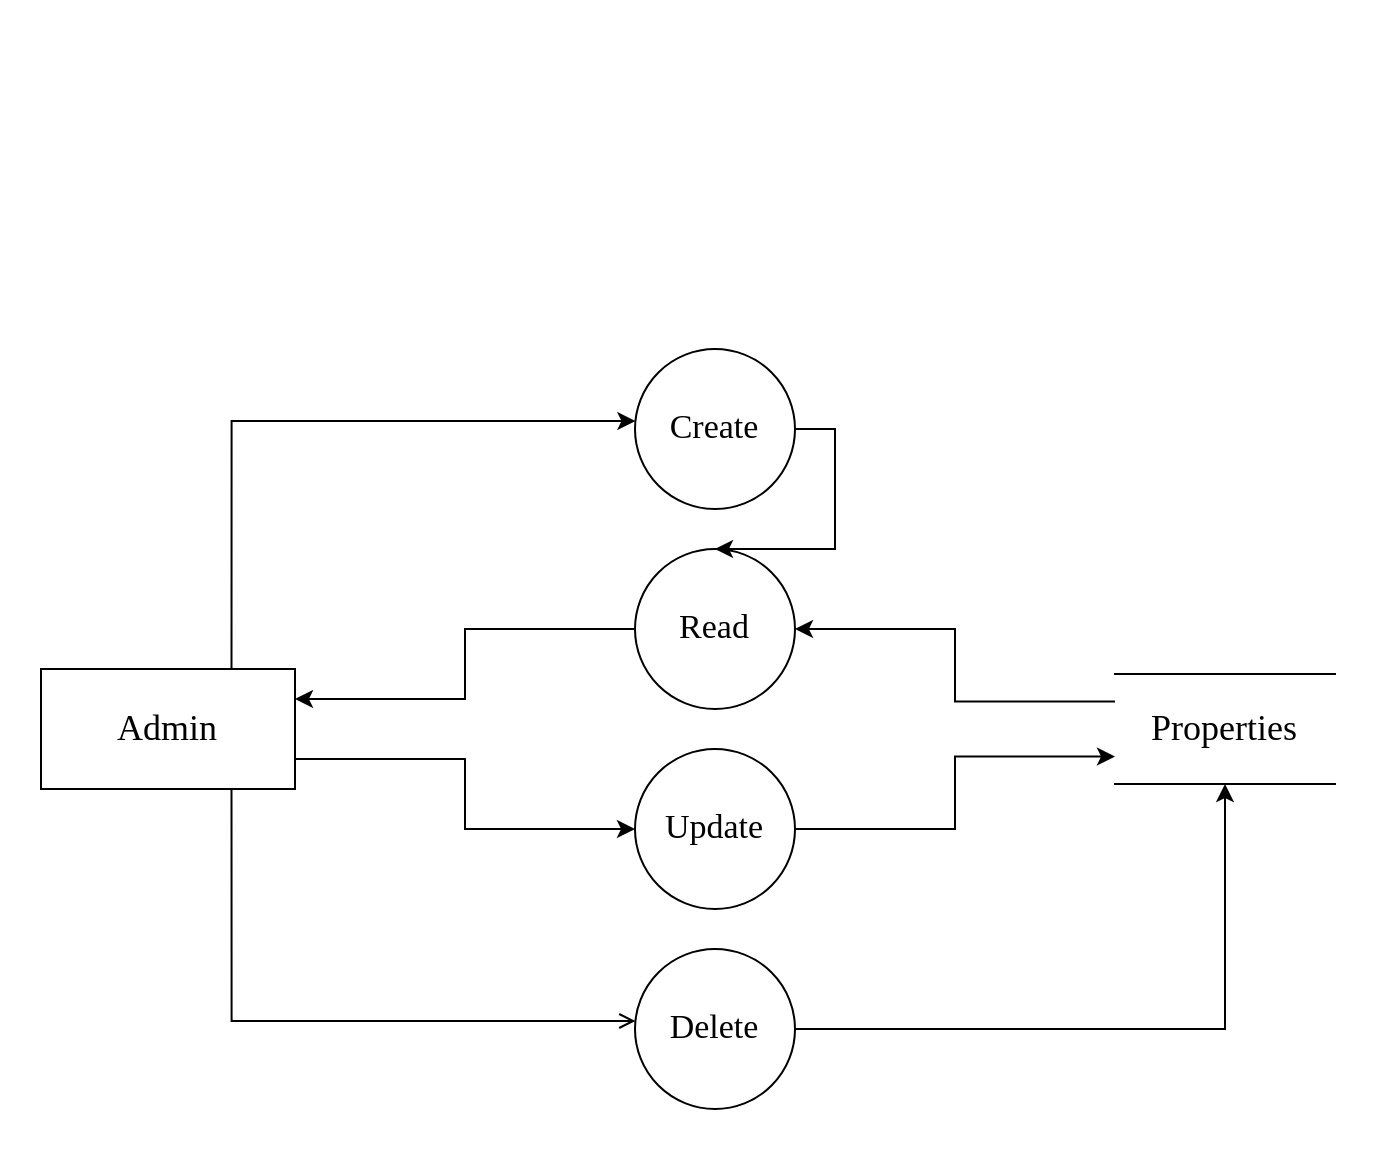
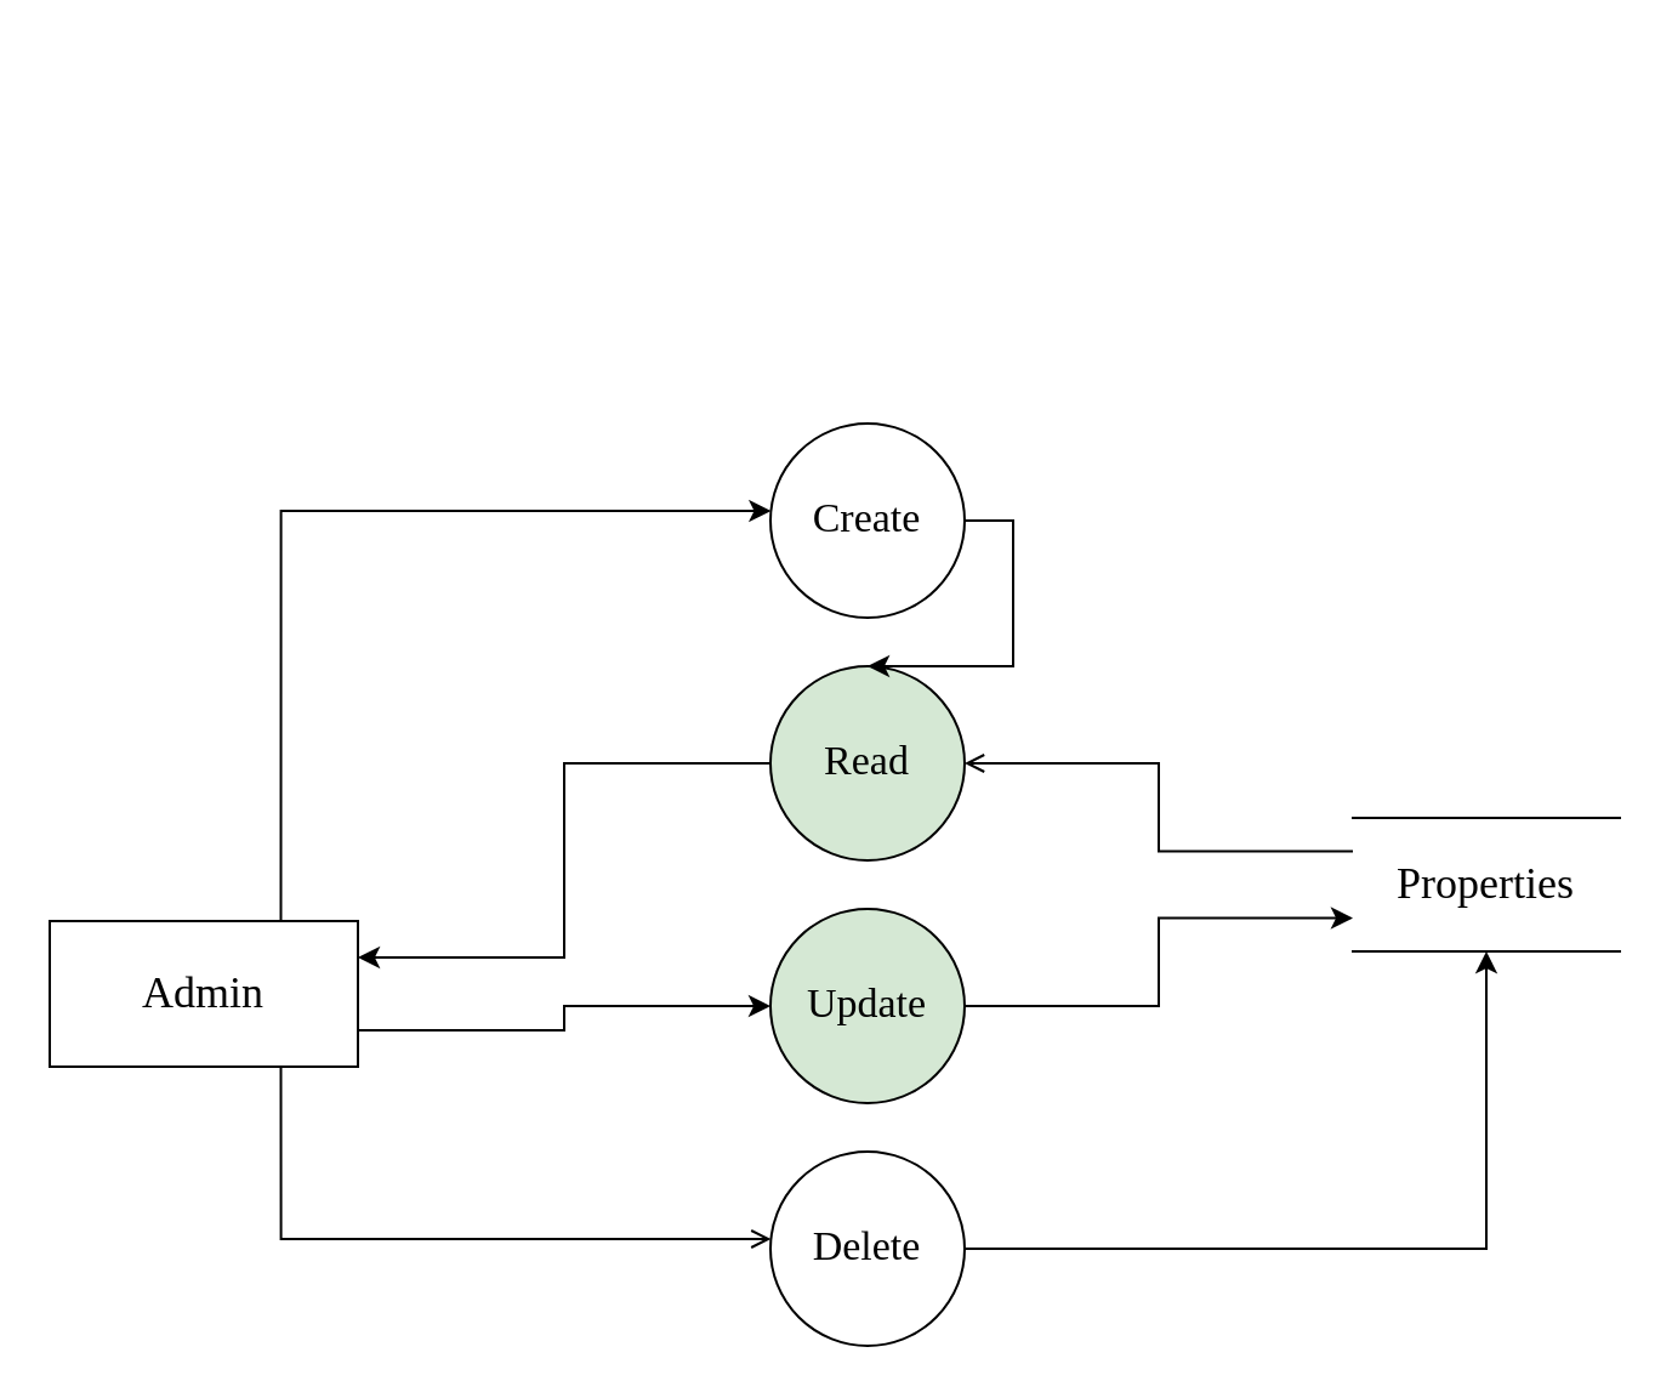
  <mxCell id="0" />
  <mxCell id="1" parent="0" />
  <mxCell id="2" value="" style="edgeStyle=orthogonalEdgeStyle;rounded=0;orthogonalLoop=1;jettySize=auto;html=1;fontFamily=Times New Roman;fontSize=16;entryX=0.25;entryY=1;entryDx=0;entryDy=0;exitX=1;exitY=0;exitDx=0;exitDy=0;" parent="1" edge="1"><mxGeometry relative="1" as="geometry"><mxPoint x="560" y="20" as="targetPoint" /></mxGeometry></mxCell>
  <mxCell id="3" style="edgeStyle=orthogonalEdgeStyle;rounded=0;orthogonalLoop=1;jettySize=auto;html=1;exitX=0.75;exitY=1;exitDx=0;exitDy=0;entryX=1;entryY=1;entryDx=0;entryDy=0;fontFamily=Times New Roman;fontSize=16;" parent="1" edge="1"><mxGeometry relative="1" as="geometry"><Array as="points"><mxPoint x="620" y="167" /></Array><mxPoint x="620" y="20" as="sourcePoint" /></mxGeometry></mxCell>
  <mxCell id="4" style="edgeStyle=orthogonalEdgeStyle;rounded=0;orthogonalLoop=1;jettySize=auto;html=1;exitX=0.75;exitY=0;exitDx=0;exitDy=0;endArrow=classic;endFill=1;fontFamily=Times New Roman;" parent="1" source="7" target="13" edge="1"><mxGeometry relative="1" as="geometry"><Array as="points"><mxPoint x="115" y="210" /></Array></mxGeometry></mxCell>
  <mxCell id="5" style="edgeStyle=orthogonalEdgeStyle;rounded=0;orthogonalLoop=1;jettySize=auto;html=1;exitX=1;exitY=0.75;exitDx=0;exitDy=0;endArrow=classic;endFill=1;fontFamily=Times New Roman;" parent="1" source="7" target="15" edge="1"><mxGeometry relative="1" as="geometry" /></mxCell>
  <mxCell id="6" style="edgeStyle=orthogonalEdgeStyle;rounded=0;orthogonalLoop=1;jettySize=auto;html=1;exitX=0.75;exitY=1;exitDx=0;exitDy=0;endArrow=open;endFill=1;fontFamily=Times New Roman;" parent="1" source="7" target="17" edge="1"><mxGeometry relative="1" as="geometry"><Array as="points"><mxPoint x="115" y="510" /></Array></mxGeometry></mxCell>
- <mxCell id="7" value="&lt;font style=&quot;font-size: 18px&quot;&gt;Admin&lt;/font&gt;" style="rounded=0;whiteSpace=wrap;html=1;fontFamily=Times New Roman;" parent="1" vertex="1"><mxGeometry x="20" y="334" width="127" height="60" as="geometry" /></mxCell>
+ <mxCell id="7" value="&lt;font style=&quot;font-size: 18px&quot;&gt;Admin&lt;/font&gt;" style="rounded=0;whiteSpace=wrap;html=1;fontFamily=Times New Roman;" parent="1" vertex="1"><mxGeometry x="20" y="379" width="127" height="60" as="geometry" /></mxCell>
  <mxCell id="8" style="edgeStyle=orthogonalEdgeStyle;rounded=0;orthogonalLoop=1;jettySize=auto;html=1;entryX=1;entryY=0.25;entryDx=0;entryDy=0;fontFamily=Times New Roman;fontSize=14;endArrow=classic;endFill=1;elbow=vertical;" parent="1" source="9" target="7" edge="1"><mxGeometry relative="1" as="geometry" /></mxCell>
- <mxCell id="9" value="&lt;p&gt;&lt;span style=&quot;line-height: 1.1&quot;&gt;&lt;font style=&quot;font-size: 17px&quot;&gt;Read&lt;/font&gt;&lt;/span&gt;&lt;/p&gt;" style="ellipse;whiteSpace=wrap;html=1;aspect=fixed;shadow=0;sketch=0;rotation=0;fontFamily=Times New Roman;" parent="1" vertex="1"><mxGeometry x="317" y="274" width="80" height="80" as="geometry" /></mxCell>
- <mxCell id="10" style="edgeStyle=orthogonalEdgeStyle;rounded=0;orthogonalLoop=1;jettySize=auto;html=1;exitX=0;exitY=0.25;exitDx=0;exitDy=0;endArrow=classic;endFill=1;fontFamily=Times New Roman;" parent="1" source="11" target="9" edge="1"><mxGeometry relative="1" as="geometry" /></mxCell>
+ <mxCell id="9" value="&lt;p&gt;&lt;span style=&quot;line-height: 1.1&quot;&gt;&lt;font style=&quot;font-size: 17px&quot;&gt;Read&lt;/font&gt;&lt;/span&gt;&lt;/p&gt;" style="ellipse;whiteSpace=wrap;html=1;aspect=fixed;shadow=0;sketch=0;rotation=0;fontFamily=Times New Roman;fillColor=#d5e8d4;" parent="1" vertex="1"><mxGeometry x="317" y="274" width="80" height="80" as="geometry" /></mxCell>
+ <mxCell id="10" style="edgeStyle=orthogonalEdgeStyle;rounded=0;orthogonalLoop=1;jettySize=auto;html=1;exitX=0;exitY=0.25;exitDx=0;exitDy=0;endArrow=open;endFill=1;fontFamily=Times New Roman;" parent="1" source="11" target="9" edge="1"><mxGeometry relative="1" as="geometry" /></mxCell>
  <mxCell id="11" value="&lt;span style=&quot;font-size: 18px&quot;&gt;Properties&lt;/span&gt;" style="shape=partialRectangle;whiteSpace=wrap;html=1;left=0;right=0;fillColor=default;rounded=0;shadow=0;glass=0;sketch=0;fontFamily=Times New Roman;fontSize=16;gradientColor=none;" parent="1" vertex="1"><mxGeometry x="557" y="336.5" width="110" height="55" as="geometry" /></mxCell>
  <mxCell id="12" style="edgeStyle=orthogonalEdgeStyle;rounded=0;orthogonalLoop=1;jettySize=auto;html=1;exitX=1;exitY=0.5;exitDx=0;exitDy=0;endArrow=classic;endFill=1;fontFamily=Times New Roman;" parent="1" source="13" target="9" edge="1"><mxGeometry relative="1" as="geometry" /></mxCell>
  <mxCell id="13" value="&lt;p&gt;&lt;span style=&quot;line-height: 1.1&quot;&gt;&lt;font style=&quot;font-size: 17px&quot;&gt;Create&lt;/font&gt;&lt;/span&gt;&lt;/p&gt;" style="ellipse;whiteSpace=wrap;html=1;aspect=fixed;shadow=0;sketch=0;rotation=0;fontFamily=Times New Roman;" parent="1" vertex="1"><mxGeometry x="317" y="174" width="80" height="80" as="geometry" /></mxCell>
  <mxCell id="14" style="edgeStyle=orthogonalEdgeStyle;rounded=0;orthogonalLoop=1;jettySize=auto;html=1;exitX=1;exitY=0.5;exitDx=0;exitDy=0;entryX=0;entryY=0.75;entryDx=0;entryDy=0;endArrow=classic;endFill=1;fontFamily=Times New Roman;" parent="1" source="15" target="11" edge="1"><mxGeometry relative="1" as="geometry" /></mxCell>
- <mxCell id="15" value="&lt;p&gt;&lt;span style=&quot;line-height: 1.1&quot;&gt;&lt;font style=&quot;font-size: 17px&quot;&gt;Update&lt;/font&gt;&lt;/span&gt;&lt;/p&gt;" style="ellipse;whiteSpace=wrap;html=1;aspect=fixed;shadow=0;sketch=0;rotation=0;fontFamily=Times New Roman;" parent="1" vertex="1"><mxGeometry x="317" y="374" width="80" height="80" as="geometry" /></mxCell>
+ <mxCell id="15" value="&lt;p&gt;&lt;span style=&quot;line-height: 1.1&quot;&gt;&lt;font style=&quot;font-size: 17px&quot;&gt;Update&lt;/font&gt;&lt;/span&gt;&lt;/p&gt;" style="ellipse;whiteSpace=wrap;html=1;aspect=fixed;shadow=0;sketch=0;rotation=0;fontFamily=Times New Roman;fillColor=#d5e8d4;" parent="1" vertex="1"><mxGeometry x="317" y="374" width="80" height="80" as="geometry" /></mxCell>
  <mxCell id="16" style="edgeStyle=orthogonalEdgeStyle;rounded=0;orthogonalLoop=1;jettySize=auto;html=1;endArrow=classic;endFill=1;fontFamily=Times New Roman;" parent="1" source="17" target="11" edge="1"><mxGeometry relative="1" as="geometry" /></mxCell>
  <mxCell id="17" value="&lt;p&gt;&lt;span style=&quot;line-height: 1.1&quot;&gt;&lt;font style=&quot;font-size: 17px&quot;&gt;Delete&lt;/font&gt;&lt;/span&gt;&lt;/p&gt;" style="ellipse;whiteSpace=wrap;html=1;aspect=fixed;shadow=0;sketch=0;rotation=0;fontFamily=Times New Roman;" parent="1" vertex="1"><mxGeometry x="317" y="474" width="80" height="80" as="geometry" /></mxCell>
